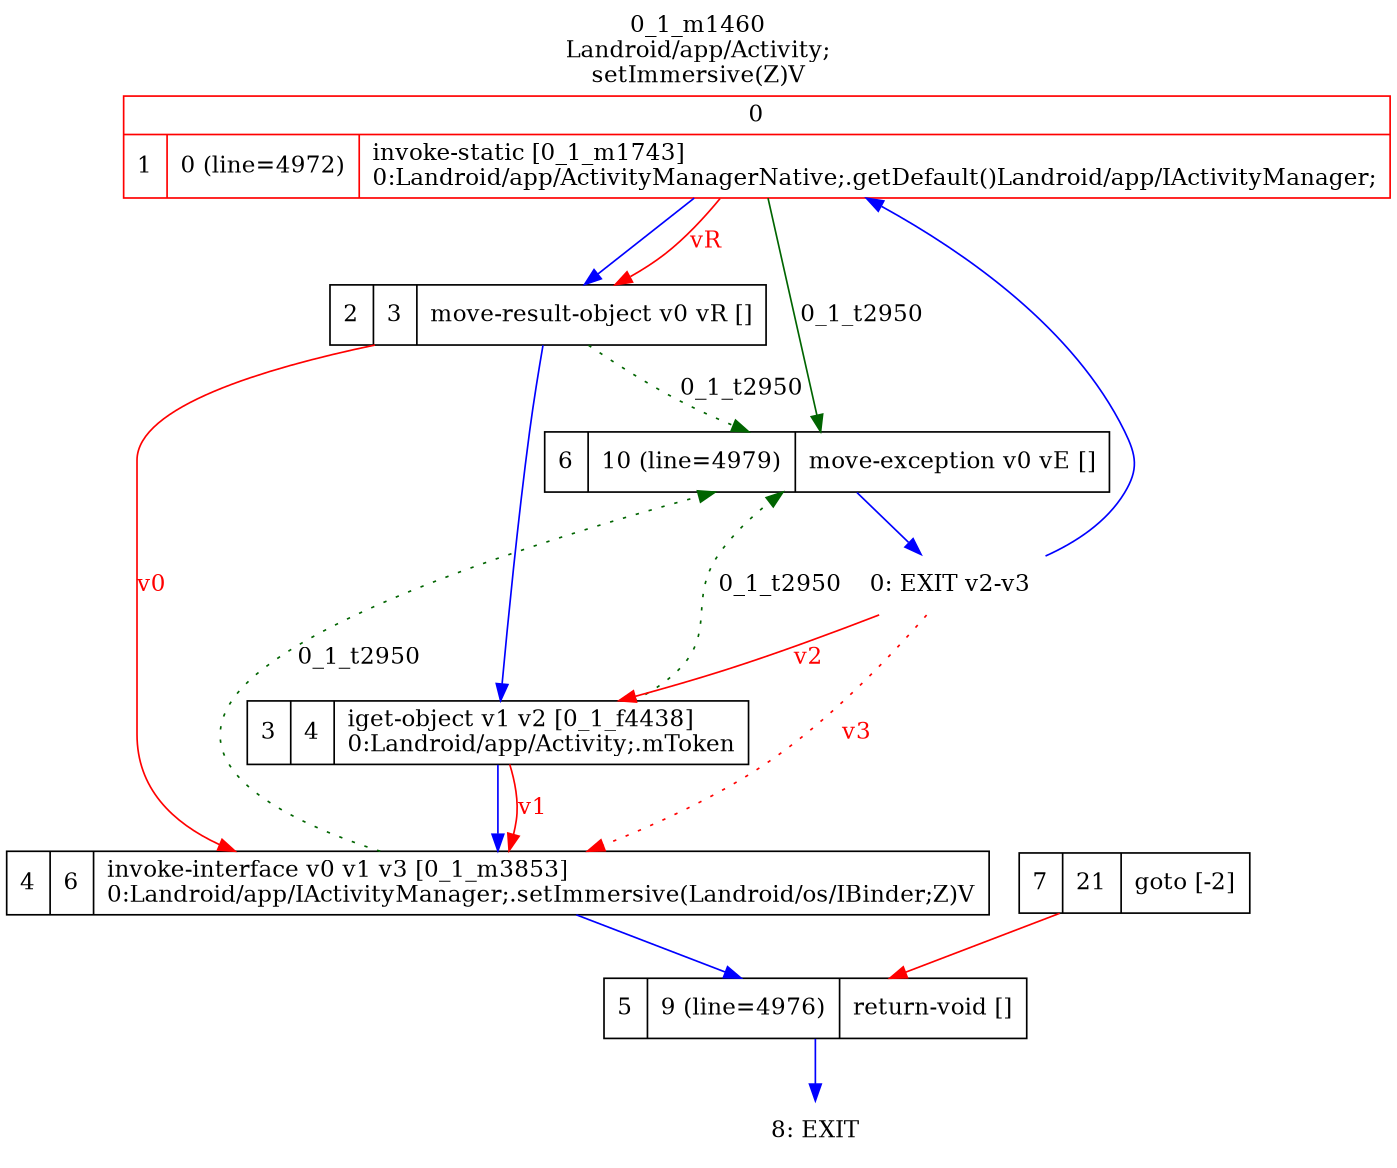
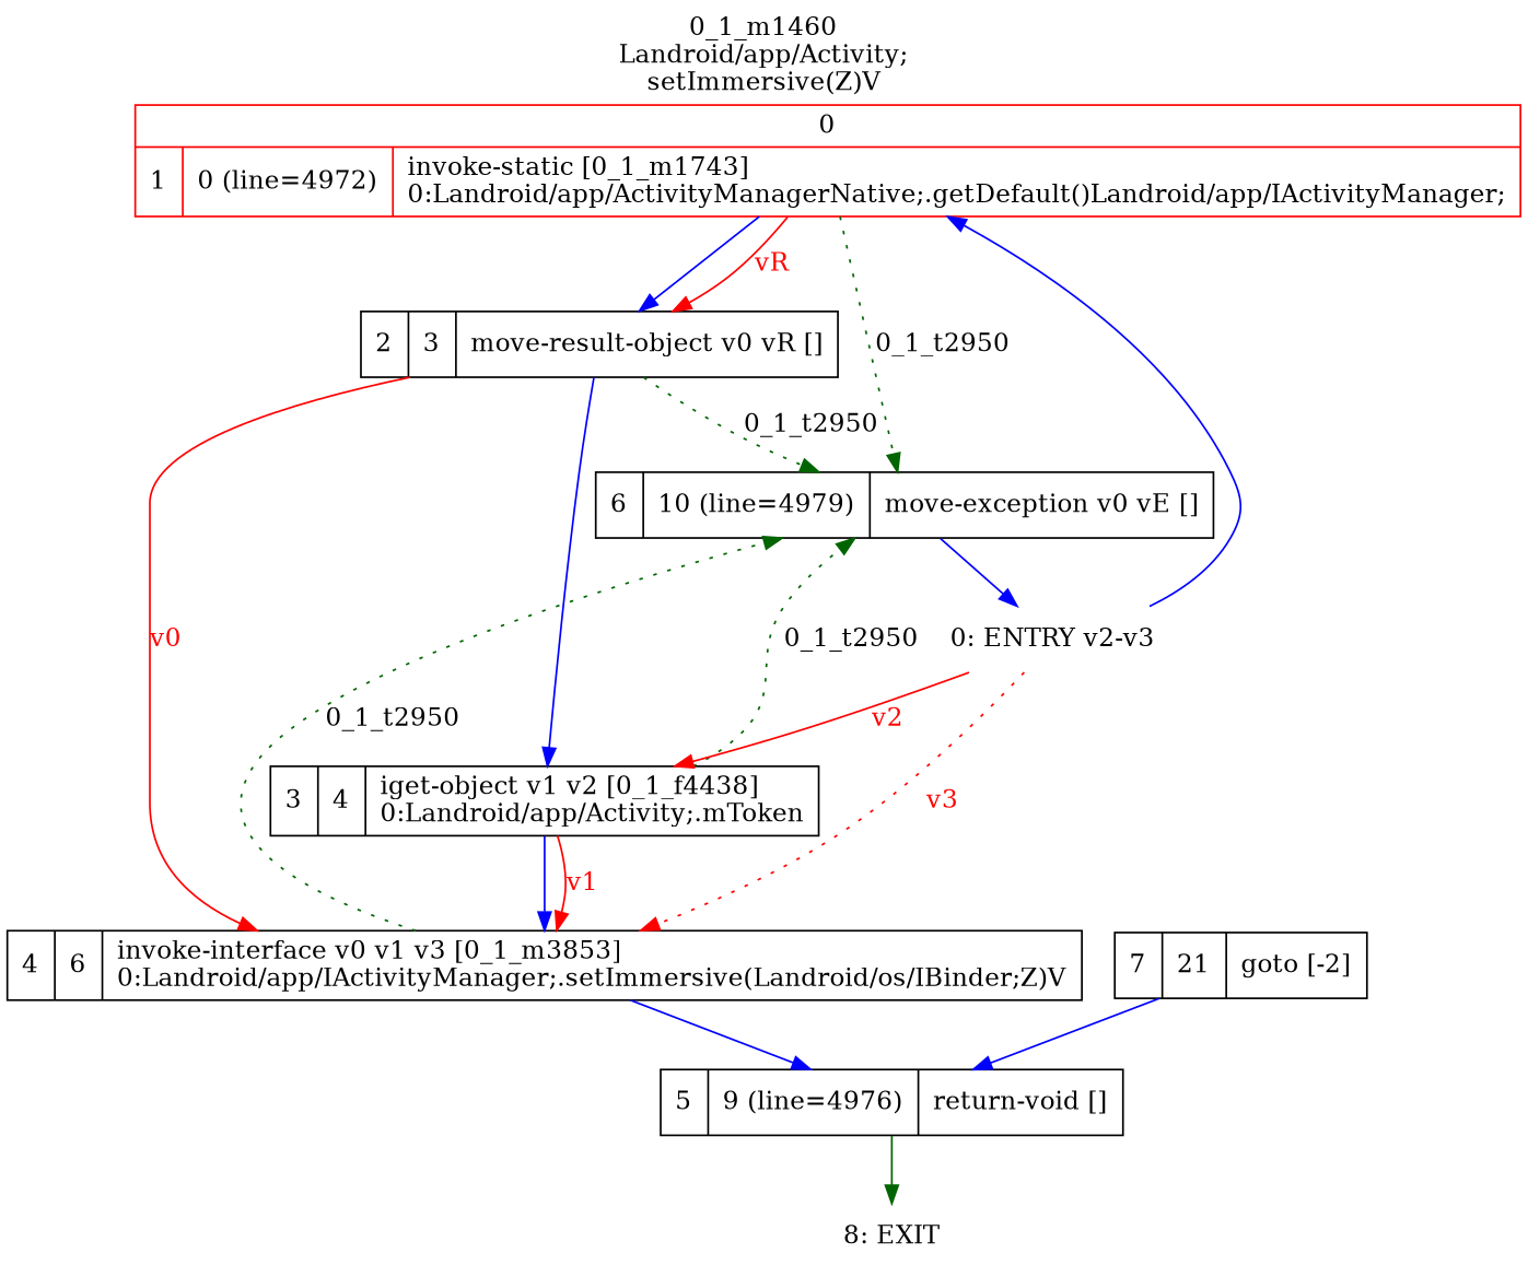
  digraph {
    label="0_1_m1460\nLandroid/app/Activity;\nsetImmersive(Z)V"
    labelloc=t
    rankdir=UD
    node [shape=record]
    edge [color=blue fontcolor=blue]
    n1 [color=red label="{0|{1|0 (line=4972)|invoke-static [0_1_m1743]\l0:Landroid/app/ActivityManagerNative;.getDefault()Landroid/app/IActivityManager;\l}}"]
    n2 [label="2|3|move-result-object v0 vR []\l"]
    n3 [label="6|10 (line=4979)|move-exception v0 vE []\l"]
    n4 [label="3|4|iget-object v1 v2 [0_1_f4438]\l0:Landroid/app/Activity;.mToken\l"]
    n5 [label="4|6|invoke-interface v0 v1 v3 [0_1_m3853]\l0:Landroid/app/IActivityManager;.setImmersive(Landroid/os/IBinder;Z)V\l"]
-   n6 [label="0: EXIT v2-v3" shape=plaintext]
+   n6 [label="0: ENTRY v2-v3" shape=plaintext]
    n7 [label="5|9 (line=4976)|return-void []\l"]
    n8 [label="8: EXIT" shape=plaintext]
    n9 [label="7|21|goto [-2]\l"]
    n1 -> n2 [weight=100]
    n1 -> n2 [color=red fontcolor=red label=vR]
-   n1 -> n3 [color=darkgreen label="0_1_t2950" style=solid fontcolor=""]
+   n1 -> n3 [color=darkgreen label="0_1_t2950" style=dotted fontcolor=""]
    n2 -> n3 [color=darkgreen label="0_1_t2950" style=dotted fontcolor=""]
    n2 -> n4 [weight=100]
    n2 -> n5 [color=red fontcolor=red label=v0]
    n3 -> n6 [weight=100]
    n4 -> n3 [color=darkgreen label="0_1_t2950" style=dotted fontcolor=""]
    n4 -> n5 [weight=100]
    n4 -> n5 [color=red fontcolor=red label=v1]
    n5 -> n3 [color=darkgreen label="0_1_t2950" style=dotted fontcolor=""]
    n5 -> n7 [weight=100]
    n6 -> n1 [weight=100]
    n6 -> n4 [color=red fontcolor=red label=v2]
    n6 -> n5 [color=red fontcolor=red label=v3 style=dotted]
-   n7 -> n8 [weight=100]
-   n9 -> n7 [color=red weight=100]
+   n7 -> n8 [color=darkgreen weight=100]
+   n9 -> n7 [weight=100]
  }
